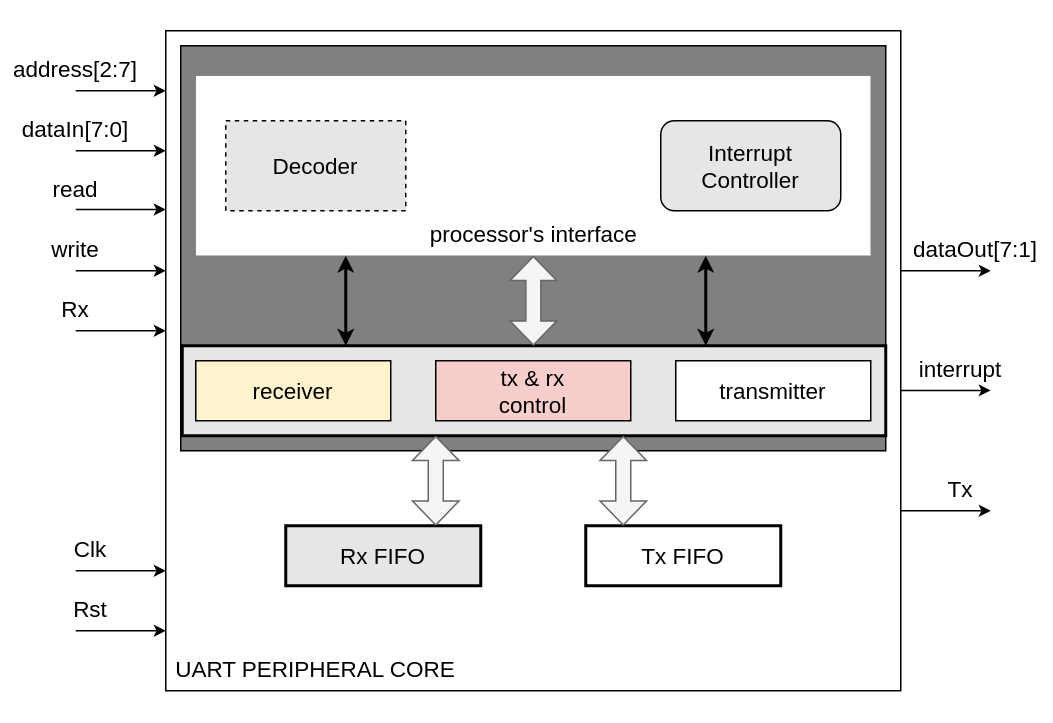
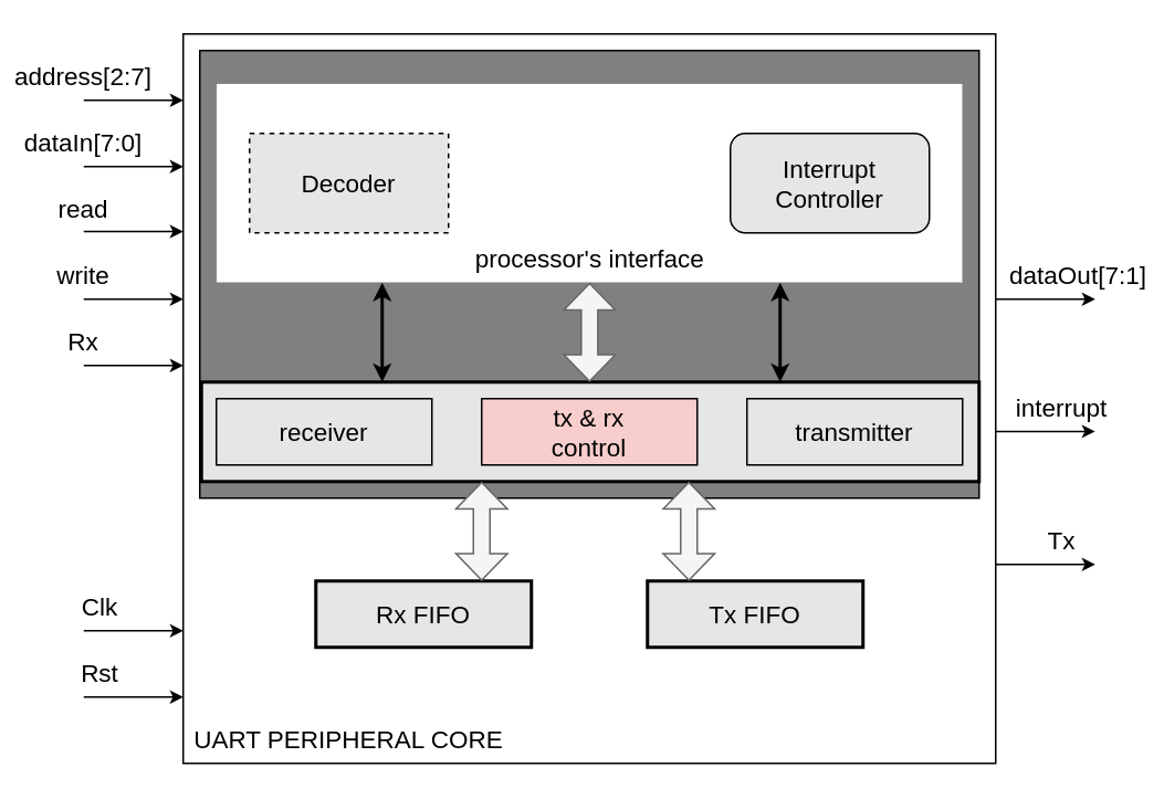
  <mxCell id="0" />
  <mxCell id="1" parent="0" />
  <mxCell id="2" value="" style="rounded=0;whiteSpace=wrap;html=1;labelBackgroundColor=none;strokeColor=#000000;strokeWidth=1;fontSize=15;fillColor=#FFFFFF;" vertex="1" parent="1"><mxGeometry x="110" y="20" width="490" height="440" as="geometry" /></mxCell>
  <mxCell id="3" value="UART PERIPHERAL CORE" style="text;html=1;strokeColor=none;fillColor=none;align=center;verticalAlign=middle;whiteSpace=wrap;rounded=0;labelBackgroundColor=none;strokeWidth=2;fontSize=15;" vertex="1" parent="1"><mxGeometry x="80" y="430" width="260" height="30" as="geometry" /></mxCell>
  <mxCell id="4" value="" style="rounded=0;whiteSpace=wrap;html=1;labelBackgroundColor=none;strokeColor=#000000;strokeWidth=1;fontSize=15;fillColor=#808080;" vertex="1" parent="1"><mxGeometry x="120" y="30" width="470" height="270" as="geometry" /></mxCell>
  <mxCell id="5" value="" style="rounded=0;whiteSpace=wrap;html=1;labelBackgroundColor=none;strokeColor=#000000;strokeWidth=2;fontSize=15;fillColor=#E6E6E6;" vertex="1" parent="1"><mxGeometry x="121" y="230" width="469" height="60" as="geometry" /></mxCell>
- <mxCell id="6" value="transmitter" style="rounded=0;whiteSpace=wrap;html=1;labelBackgroundColor=none;strokeColor=#000000;strokeWidth=1;fontSize=15;fillColor=#ffffff;" vertex="1" parent="1"><mxGeometry x="450" y="240" width="130" height="40" as="geometry" /></mxCell>
+ <mxCell id="6" value="transmitter" style="rounded=0;whiteSpace=wrap;html=1;labelBackgroundColor=none;strokeColor=#000000;strokeWidth=1;fontSize=15;fillColor=#E6E6E6;" vertex="1" parent="1"><mxGeometry x="450" y="240" width="130" height="40" as="geometry" /></mxCell>
  <mxCell id="7" value="tx &amp;amp; rx&lt;br&gt;control" style="rounded=0;whiteSpace=wrap;html=1;labelBackgroundColor=none;strokeColor=#000000;strokeWidth=1;fontSize=15;fillColor=#f8cecc;" vertex="1" parent="1"><mxGeometry x="290" y="240" width="130" height="40" as="geometry" /></mxCell>
- <mxCell id="8" value="receiver" style="rounded=0;whiteSpace=wrap;html=1;labelBackgroundColor=none;strokeColor=#000000;strokeWidth=1;fontSize=15;fillColor=#fff2cc;" vertex="1" parent="1"><mxGeometry x="130" y="240" width="130" height="40" as="geometry" /></mxCell>
+ <mxCell id="8" value="receiver" style="rounded=0;whiteSpace=wrap;html=1;labelBackgroundColor=none;strokeColor=#000000;strokeWidth=1;fontSize=15;fillColor=#E6E6E6;" vertex="1" parent="1"><mxGeometry x="130" y="240" width="130" height="40" as="geometry" /></mxCell>
  <mxCell id="9" value="" style="rounded=0;whiteSpace=wrap;html=1;labelBackgroundColor=none;strokeWidth=0;fontSize=15;" vertex="1" parent="1"><mxGeometry x="130" y="50" width="450" height="120" as="geometry" /></mxCell>
  <mxCell id="10" value="Decoder" style="rounded=0;whiteSpace=wrap;html=1;labelBackgroundColor=none;strokeWidth=1;fontSize=15;fillColor=#E6E6E6;dashed=1;" vertex="1" parent="1"><mxGeometry x="150" y="80" width="120" height="60" as="geometry" /></mxCell>
  <mxCell id="11" value="Interrupt&lt;br&gt;Controller" style="whiteSpace=wrap;html=1;labelBackgroundColor=none;strokeWidth=1;fontSize=15;fillColor=#E6E6E6;rounded=1;" vertex="1" parent="1"><mxGeometry x="440" y="80" width="120" height="60" as="geometry" /></mxCell>
  <mxCell id="12" value="" style="shape=flexArrow;endArrow=classic;startArrow=classic;html=1;rounded=0;strokeWidth=1;fontSize=15;endSize=5;startSize=5;fillColor=#f5f5f5;strokeColor=#666666;" edge="1" parent="1"><mxGeometry width="100" height="100" relative="1" as="geometry"><mxPoint x="355.08" y="230" as="sourcePoint" /><mxPoint x="355.08" y="170" as="targetPoint" /></mxGeometry></mxCell>
  <mxCell id="13" value="" style="endArrow=classic;startArrow=classic;html=1;rounded=0;strokeWidth=2;fontSize=15;startSize=5;endSize=5;" edge="1" parent="1"><mxGeometry width="50" height="50" relative="1" as="geometry"><mxPoint x="230" y="230" as="sourcePoint" /><mxPoint x="230" y="170" as="targetPoint" /></mxGeometry></mxCell>
  <mxCell id="14" value="" style="endArrow=classic;startArrow=classic;html=1;rounded=0;strokeWidth=2;fontSize=15;startSize=5;endSize=5;" edge="1" parent="1"><mxGeometry width="50" height="50" relative="1" as="geometry"><mxPoint x="470" y="230" as="sourcePoint" /><mxPoint x="470" y="170" as="targetPoint" /></mxGeometry></mxCell>
  <mxCell id="15" value="processor's interface" style="text;html=1;strokeColor=none;fillColor=none;align=center;verticalAlign=middle;whiteSpace=wrap;rounded=0;labelBackgroundColor=none;strokeWidth=2;fontSize=15;" vertex="1" parent="1"><mxGeometry x="243" y="140" width="225" height="30" as="geometry" /></mxCell>
  <mxCell id="16" value="Rx FIFO" style="rounded=0;whiteSpace=wrap;html=1;labelBackgroundColor=none;strokeColor=#000000;strokeWidth=2;fontSize=15;fillColor=#E6E6E6;" vertex="1" parent="1"><mxGeometry x="190" y="350" width="130" height="40" as="geometry" /></mxCell>
- <mxCell id="17" value="Tx FIFO" style="rounded=0;whiteSpace=wrap;html=1;labelBackgroundColor=none;strokeColor=#000000;strokeWidth=2;fontSize=15;fillColor=#ffffff;" vertex="1" parent="1"><mxGeometry x="390" y="350" width="130" height="40" as="geometry" /></mxCell>
+ <mxCell id="17" value="Tx FIFO" style="rounded=0;whiteSpace=wrap;html=1;labelBackgroundColor=none;strokeColor=#000000;strokeWidth=2;fontSize=15;fillColor=#E6E6E6;" vertex="1" parent="1"><mxGeometry x="390" y="350" width="130" height="40" as="geometry" /></mxCell>
  <mxCell id="18" value="" style="shape=flexArrow;endArrow=classic;startArrow=classic;html=1;rounded=0;strokeWidth=1;fontSize=15;endSize=5;startSize=5;fillColor=#f5f5f5;strokeColor=#666666;" edge="1" parent="1"><mxGeometry width="100" height="100" relative="1" as="geometry"><mxPoint x="290" y="350" as="sourcePoint" /><mxPoint x="290" y="290" as="targetPoint" /></mxGeometry></mxCell>
  <mxCell id="19" value="" style="shape=flexArrow;endArrow=classic;startArrow=classic;html=1;rounded=0;strokeWidth=1;fontSize=15;endSize=5;startSize=5;fillColor=#f5f5f5;strokeColor=#666666;" edge="1" parent="1"><mxGeometry width="100" height="100" relative="1" as="geometry"><mxPoint x="415" y="350" as="sourcePoint" /><mxPoint x="415" y="290" as="targetPoint" /></mxGeometry></mxCell>
  <mxCell id="20" value="" style="endArrow=classic;html=1;rounded=0;strokeWidth=1;fontSize=15;startSize=5;endSize=5;" edge="1" parent="1"><mxGeometry width="50" height="50" relative="1" as="geometry"><mxPoint x="50" y="60" as="sourcePoint" /><mxPoint x="110" y="60" as="targetPoint" /></mxGeometry></mxCell>
  <mxCell id="21" value="" style="endArrow=classic;html=1;rounded=0;strokeWidth=1;fontSize=15;startSize=5;endSize=5;" edge="1" parent="1"><mxGeometry width="50" height="50" relative="1" as="geometry"><mxPoint x="50" y="100" as="sourcePoint" /><mxPoint x="110" y="100" as="targetPoint" /></mxGeometry></mxCell>
  <mxCell id="22" value="" style="endArrow=classic;html=1;rounded=0;strokeWidth=1;fontSize=15;startSize=5;endSize=5;" edge="1" parent="1"><mxGeometry width="50" height="50" relative="1" as="geometry"><mxPoint x="50" y="139.17" as="sourcePoint" /><mxPoint x="110" y="139.17" as="targetPoint" /></mxGeometry></mxCell>
  <mxCell id="23" value="address[2:7]" style="text;html=1;strokeColor=none;fillColor=none;align=center;verticalAlign=middle;whiteSpace=wrap;rounded=0;labelBackgroundColor=none;strokeWidth=2;fontSize=15;" vertex="1" parent="1"><mxGeometry x="20" y="30" width="60" height="30" as="geometry" /></mxCell>
  <mxCell id="24" value="dataIn[7:0]" style="text;html=1;strokeColor=none;fillColor=none;align=center;verticalAlign=middle;whiteSpace=wrap;rounded=0;labelBackgroundColor=none;strokeWidth=2;fontSize=15;" vertex="1" parent="1"><mxGeometry x="20" y="70" width="60" height="30" as="geometry" /></mxCell>
  <mxCell id="25" value="read" style="text;html=1;strokeColor=none;fillColor=none;align=center;verticalAlign=middle;whiteSpace=wrap;rounded=0;labelBackgroundColor=none;strokeWidth=2;fontSize=15;" vertex="1" parent="1"><mxGeometry x="20" y="110" width="60" height="30" as="geometry" /></mxCell>
  <mxCell id="26" value="" style="endArrow=classic;html=1;rounded=0;strokeWidth=1;fontSize=15;startSize=5;endSize=5;" edge="1" parent="1"><mxGeometry width="50" height="50" relative="1" as="geometry"><mxPoint x="50" y="180" as="sourcePoint" /><mxPoint x="110" y="180" as="targetPoint" /></mxGeometry></mxCell>
  <mxCell id="27" value="write" style="text;html=1;strokeColor=none;fillColor=none;align=center;verticalAlign=middle;whiteSpace=wrap;rounded=0;labelBackgroundColor=none;strokeWidth=2;fontSize=15;" vertex="1" parent="1"><mxGeometry x="20" y="150" width="60" height="30" as="geometry" /></mxCell>
  <mxCell id="28" value="" style="endArrow=classic;html=1;rounded=0;strokeWidth=1;fontSize=15;startSize=5;endSize=5;" edge="1" parent="1"><mxGeometry width="50" height="50" relative="1" as="geometry"><mxPoint x="600" y="180" as="sourcePoint" /><mxPoint x="660" y="180" as="targetPoint" /></mxGeometry></mxCell>
  <mxCell id="29" value="dataOut[7:1]" style="text;html=1;strokeColor=none;fillColor=none;align=center;verticalAlign=middle;whiteSpace=wrap;rounded=0;labelBackgroundColor=none;strokeWidth=2;fontSize=15;" vertex="1" parent="1"><mxGeometry x="620" y="150" width="60" height="30" as="geometry" /></mxCell>
  <mxCell id="30" value="" style="endArrow=classic;html=1;rounded=0;strokeWidth=1;fontSize=15;startSize=5;endSize=5;" edge="1" parent="1"><mxGeometry width="50" height="50" relative="1" as="geometry"><mxPoint x="600" y="259.76" as="sourcePoint" /><mxPoint x="660" y="259.76" as="targetPoint" /></mxGeometry></mxCell>
  <mxCell id="31" value="interrupt" style="text;html=1;strokeColor=none;fillColor=none;align=center;verticalAlign=middle;whiteSpace=wrap;rounded=0;labelBackgroundColor=none;strokeWidth=2;fontSize=15;" vertex="1" parent="1"><mxGeometry x="610" y="230" width="60" height="30" as="geometry" /></mxCell>
  <mxCell id="32" value="" style="endArrow=classic;html=1;rounded=0;strokeWidth=1;fontSize=15;startSize=5;endSize=5;" edge="1" parent="1"><mxGeometry width="50" height="50" relative="1" as="geometry"><mxPoint x="600" y="340" as="sourcePoint" /><mxPoint x="660" y="340" as="targetPoint" /></mxGeometry></mxCell>
  <mxCell id="33" value="Tx" style="text;html=1;strokeColor=none;fillColor=none;align=center;verticalAlign=middle;whiteSpace=wrap;rounded=0;labelBackgroundColor=none;strokeWidth=2;fontSize=15;" vertex="1" parent="1"><mxGeometry x="610" y="310" width="60" height="30" as="geometry" /></mxCell>
  <mxCell id="34" value="" style="endArrow=classic;html=1;rounded=0;strokeWidth=1;fontSize=15;startSize=5;endSize=5;" edge="1" parent="1"><mxGeometry width="50" height="50" relative="1" as="geometry"><mxPoint x="50" y="220" as="sourcePoint" /><mxPoint x="110" y="220" as="targetPoint" /></mxGeometry></mxCell>
  <mxCell id="35" value="Rx" style="text;html=1;strokeColor=none;fillColor=none;align=center;verticalAlign=middle;whiteSpace=wrap;rounded=0;labelBackgroundColor=none;strokeWidth=2;fontSize=15;" vertex="1" parent="1"><mxGeometry x="20" y="190" width="60" height="30" as="geometry" /></mxCell>
  <mxCell id="36" value="Clk" style="text;html=1;strokeColor=none;fillColor=none;align=center;verticalAlign=middle;whiteSpace=wrap;rounded=0;labelBackgroundColor=none;strokeWidth=2;fontSize=15;" vertex="1" parent="1"><mxGeometry x="30" y="350" width="60" height="30" as="geometry" /></mxCell>
  <mxCell id="37" value="Rst" style="text;html=1;strokeColor=none;fillColor=none;align=center;verticalAlign=middle;whiteSpace=wrap;rounded=0;labelBackgroundColor=none;strokeWidth=2;fontSize=15;" vertex="1" parent="1"><mxGeometry x="30" y="390" width="60" height="30" as="geometry" /></mxCell>
  <mxCell id="38" value="" style="endArrow=classic;html=1;rounded=0;strokeWidth=1;fontSize=15;startSize=5;endSize=5;" edge="1" parent="1"><mxGeometry width="50" height="50" relative="1" as="geometry"><mxPoint x="50" y="380" as="sourcePoint" /><mxPoint x="110" y="380" as="targetPoint" /></mxGeometry></mxCell>
  <mxCell id="39" value="" style="endArrow=classic;html=1;rounded=0;strokeWidth=1;fontSize=15;startSize=5;endSize=5;" edge="1" parent="1"><mxGeometry width="50" height="50" relative="1" as="geometry"><mxPoint x="50" y="420" as="sourcePoint" /><mxPoint x="110" y="420" as="targetPoint" /></mxGeometry></mxCell>
